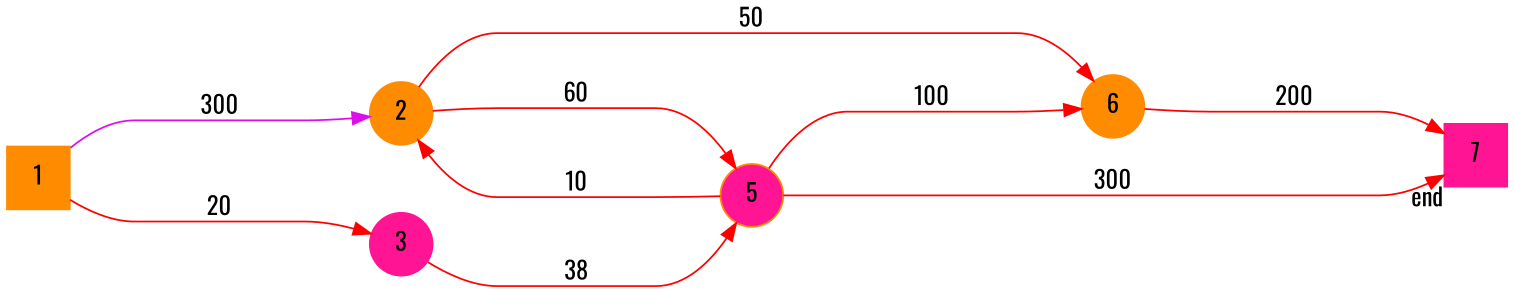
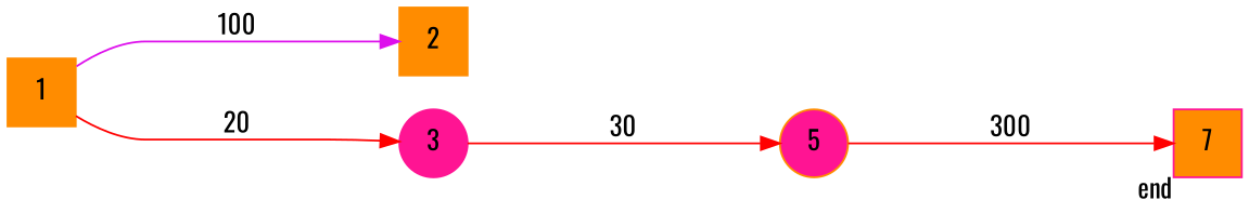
  digraph {
    fontname=Oswald
    rankdir=LR
    node [color=darkorange fontname=Oswald shape=circle style=filled]
    edge [color=red fontname=Oswald minlen=4 penwidth=1]
    1 [shape=square xlable=start]
-   2
+   2 [shape=square]
    3 [color=deeppink]
-   6
    5 [fillcolor=deeppink]
-   7 [color=deeppink shape=square xlabel=end]
-   1 -> 2 [color="#DD0EEC" label=300]
+   7 [color=deeppink shape=square xlabel=end fillcolor=darkorange]
+   1 -> 2 [color="#DD0EEC" label=100]
    1 -> 3 [label=20]
-   2 -> 6 [label=50]
-   2 -> 5 [label=60]
-   3 -> 5 [label=38]
-   6 -> 7 [label=200]
-   5 -> 2 [label=10]
-   5 -> 6 [label=100]
+   3 -> 5 [label=30]
    5 -> 7 [label=300]
  }
